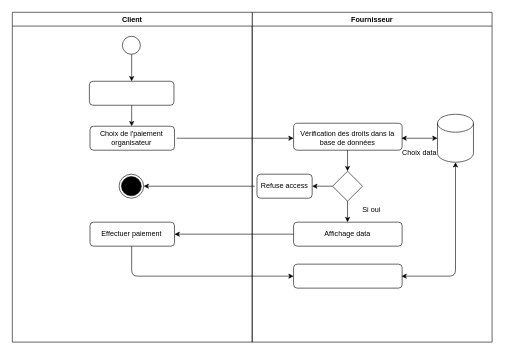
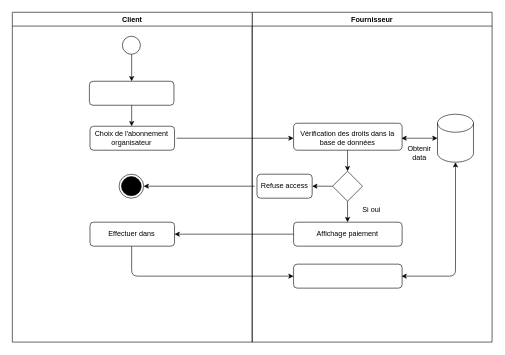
  <mxCell id="0" />
  <mxCell id="1" parent="0" />
  <mxCell id="2" value="Fournisseur" style="swimlane;whiteSpace=wrap;html=1;" parent="1" vertex="1"><mxGeometry x="420" y="20" width="400" height="550" as="geometry" /></mxCell>
  <mxCell id="3" value="" style="rounded=1;whiteSpace=wrap;html=1;" vertex="1" parent="2"><mxGeometry x="69" y="420" width="181" height="40" as="geometry" /></mxCell>
  <mxCell id="4" value="" style="rounded=1;whiteSpace=wrap;html=1;" vertex="1" parent="2"><mxGeometry x="69" y="350" width="181" height="40" as="geometry" /></mxCell>
  <mxCell id="5" value="" style="rounded=1;whiteSpace=wrap;html=1;" vertex="1" parent="2"><mxGeometry x="69" y="185" width="181" height="45" as="geometry" /></mxCell>
  <mxCell id="6" value="Vérification des droits dans la base de données" style="text;html=1;strokeColor=none;fillColor=none;align=center;verticalAlign=middle;whiteSpace=wrap;rounded=0;" parent="2" vertex="1"><mxGeometry x="74" y="195" width="170" height="30" as="geometry" /></mxCell>
  <mxCell id="7" value="" style="endArrow=classic;startArrow=classic;html=1;exitX=0;exitY=0.5;exitDx=0;exitDy=0;exitPerimeter=0;entryX=1;entryY=0.5;entryDx=0;entryDy=0;" parent="2" source="8" edge="1"><mxGeometry width="50" height="50" relative="1" as="geometry"><mxPoint x="219" y="270" as="sourcePoint" /><mxPoint x="249.0" y="210" as="targetPoint" /></mxGeometry></mxCell>
  <mxCell id="8" value="" style="shape=cylinder3;whiteSpace=wrap;html=1;boundedLbl=1;backgroundOutline=1;size=15;" parent="2" vertex="1"><mxGeometry x="309" y="170" width="60" height="80" as="geometry" /></mxCell>
  <mxCell id="9" value="" style="rhombus;whiteSpace=wrap;html=1;" parent="2" vertex="1"><mxGeometry x="134" y="265" width="50" height="50" as="geometry" /></mxCell>
  <mxCell id="10" value="" style="endArrow=classic;html=1;exitX=0.5;exitY=1;exitDx=0;exitDy=0;entryX=0.5;entryY=0;entryDx=0;entryDy=0;" parent="2" target="9" edge="1"><mxGeometry width="50" height="50" relative="1" as="geometry"><mxPoint x="159.0" y="230" as="sourcePoint" /><mxPoint x="229" y="270" as="targetPoint" /></mxGeometry></mxCell>
  <mxCell id="11" value="Si oui" style="text;html=1;strokeColor=none;fillColor=none;align=center;verticalAlign=middle;whiteSpace=wrap;rounded=0;" parent="2" vertex="1"><mxGeometry x="169" y="315" width="60" height="30" as="geometry" /></mxCell>
- <mxCell id="12" value="Affichage data" style="text;html=1;strokeColor=none;fillColor=none;align=center;verticalAlign=middle;whiteSpace=wrap;rounded=0;" parent="2" vertex="1"><mxGeometry x="99" y="355" width="120" height="30" as="geometry" /></mxCell>
+ <mxCell id="12" value="Affichage paiement" style="text;html=1;strokeColor=none;fillColor=none;align=center;verticalAlign=middle;whiteSpace=wrap;rounded=0;" parent="2" vertex="1"><mxGeometry x="99" y="355" width="120" height="30" as="geometry" /></mxCell>
  <mxCell id="13" value="" style="endArrow=classic;startArrow=classic;html=1;exitX=1;exitY=0.5;exitDx=0;exitDy=0;entryX=0.5;entryY=1;entryDx=0;entryDy=0;entryPerimeter=0;" parent="2" target="8" edge="1"><mxGeometry width="50" height="50" relative="1" as="geometry"><mxPoint x="249" y="440" as="sourcePoint" /><mxPoint x="79" y="240" as="targetPoint" /><Array as="points"><mxPoint x="339" y="440" /></Array></mxGeometry></mxCell>
- <mxCell id="14" value="Choix data" style="text;html=1;strokeColor=none;fillColor=none;align=center;verticalAlign=middle;whiteSpace=wrap;rounded=0;" parent="2" vertex="1"><mxGeometry x="249" y="220" width="60" height="30" as="geometry" /></mxCell>
+ <mxCell id="14" value="Obtenir data" style="text;html=1;strokeColor=none;fillColor=none;align=center;verticalAlign=middle;whiteSpace=wrap;rounded=0;" parent="2" vertex="1"><mxGeometry x="249" y="220" width="60" height="30" as="geometry" /></mxCell>
  <mxCell id="15" value="" style="rounded=1;whiteSpace=wrap;html=1;" parent="2" vertex="1"><mxGeometry x="8" y="270" width="92" height="40" as="geometry" /></mxCell>
  <mxCell id="16" value="Refuse access" style="text;html=1;strokeColor=none;fillColor=none;align=center;verticalAlign=middle;whiteSpace=wrap;rounded=0;" parent="2" vertex="1"><mxGeometry x="4" y="275" width="100" height="30" as="geometry" /></mxCell>
  <mxCell id="17" value="Client" style="swimlane;whiteSpace=wrap;html=1;" parent="1" vertex="1"><mxGeometry x="20" y="20" width="400" height="550" as="geometry" /></mxCell>
  <mxCell id="18" value="" style="rounded=1;whiteSpace=wrap;html=1;" vertex="1" parent="17"><mxGeometry x="129.5" y="350" width="141" height="40" as="geometry" /></mxCell>
  <mxCell id="19" value="" style="rounded=1;whiteSpace=wrap;html=1;" vertex="1" parent="17"><mxGeometry x="129.5" y="190" width="141" height="40" as="geometry" /></mxCell>
  <mxCell id="20" value="" style="rounded=1;whiteSpace=wrap;html=1;" vertex="1" parent="17"><mxGeometry x="128.5" y="115" width="141" height="40" as="geometry" /></mxCell>
  <mxCell id="21" value="" style="endArrow=classic;html=1;exitX=0.5;exitY=1;exitDx=0;exitDy=0;" parent="17" source="20" edge="1"><mxGeometry width="50" height="50" relative="1" as="geometry"><mxPoint x="199" y="160" as="sourcePoint" /><mxPoint x="199" y="190" as="targetPoint" /></mxGeometry></mxCell>
- <mxCell id="22" value="Choix de l'paiement organisateur" style="text;html=1;strokeColor=none;fillColor=none;align=center;verticalAlign=middle;whiteSpace=wrap;rounded=0;" parent="17" vertex="1"><mxGeometry x="124" y="192.5" width="150" height="35" as="geometry" /></mxCell>
- <mxCell id="23" value="Effectuer paiement" style="text;html=1;strokeColor=none;fillColor=none;align=center;verticalAlign=middle;whiteSpace=wrap;rounded=0;" parent="17" vertex="1"><mxGeometry x="139" y="355" width="120" height="30" as="geometry" /></mxCell>
+ <mxCell id="22" value="Choix de l'abonnement organisateur" style="text;html=1;strokeColor=none;fillColor=none;align=center;verticalAlign=middle;whiteSpace=wrap;rounded=0;" parent="17" vertex="1"><mxGeometry x="124" y="192.5" width="150" height="35" as="geometry" /></mxCell>
+ <mxCell id="23" value="Effectuer dans" style="text;html=1;strokeColor=none;fillColor=none;align=center;verticalAlign=middle;whiteSpace=wrap;rounded=0;" parent="17" vertex="1"><mxGeometry x="139" y="355" width="120" height="30" as="geometry" /></mxCell>
  <mxCell id="24" value="" style="endArrow=classic;html=1;exitX=0.5;exitY=1;exitDx=0;exitDy=0;entryX=0.5;entryY=0;entryDx=0;entryDy=0;" edge="1" parent="17" target="20"><mxGeometry width="50" height="50" relative="1" as="geometry"><mxPoint x="199" y="70" as="sourcePoint" /><mxPoint x="199" y="100" as="targetPoint" /></mxGeometry></mxCell>
  <mxCell id="25" value="" style="ellipse;html=1;shape=endState;fillColor=strokeColor;" vertex="1" parent="17"><mxGeometry x="178" y="270" width="41" height="40" as="geometry" /></mxCell>
  <mxCell id="26" value="" style="ellipse;" vertex="1" parent="17"><mxGeometry x="183.5" y="40" width="30" height="30" as="geometry" /></mxCell>
  <mxCell id="27" value="" style="endArrow=classic;html=1;exitX=1;exitY=0.5;exitDx=0;exitDy=0;" parent="1" source="22" edge="1"><mxGeometry width="50" height="50" relative="1" as="geometry"><mxPoint x="299" y="230" as="sourcePoint" /><mxPoint x="489" y="230" as="targetPoint" /></mxGeometry></mxCell>
  <mxCell id="28" value="" style="endArrow=classic;html=1;exitX=0.5;exitY=1;exitDx=0;exitDy=0;" parent="1" source="9" edge="1"><mxGeometry width="50" height="50" relative="1" as="geometry"><mxPoint x="599" y="340" as="sourcePoint" /><mxPoint x="579" y="370" as="targetPoint" /></mxGeometry></mxCell>
  <mxCell id="29" value="" style="endArrow=classic;html=1;exitX=0;exitY=0.5;exitDx=0;exitDy=0;" parent="1" source="9" edge="1"><mxGeometry width="50" height="50" relative="1" as="geometry"><mxPoint x="469" y="330" as="sourcePoint" /><mxPoint x="520" y="310" as="targetPoint" /></mxGeometry></mxCell>
  <mxCell id="30" value="" style="endArrow=classic;html=1;exitX=0;exitY=0.5;exitDx=0;exitDy=0;entryX=1;entryY=0.5;entryDx=0;entryDy=0;" parent="1" edge="1" target="18"><mxGeometry width="50" height="50" relative="1" as="geometry"><mxPoint x="489" y="390" as="sourcePoint" /><mxPoint x="299" y="390" as="targetPoint" /></mxGeometry></mxCell>
  <mxCell id="31" value="" style="endArrow=classic;html=1;exitX=0.5;exitY=1;exitDx=0;exitDy=0;" parent="1" edge="1"><mxGeometry width="50" height="50" relative="1" as="geometry"><mxPoint x="219" y="410" as="sourcePoint" /><mxPoint x="489" y="460" as="targetPoint" /><Array as="points"><mxPoint x="219" y="460" /></Array></mxGeometry></mxCell>
  <mxCell id="32" value="" style="endArrow=classic;html=1;exitX=0;exitY=0.5;exitDx=0;exitDy=0;" edge="1" parent="1" source="16"><mxGeometry width="50" height="50" relative="1" as="geometry"><mxPoint x="380" y="380" as="sourcePoint" /><mxPoint x="239" y="310" as="targetPoint" /></mxGeometry></mxCell>
